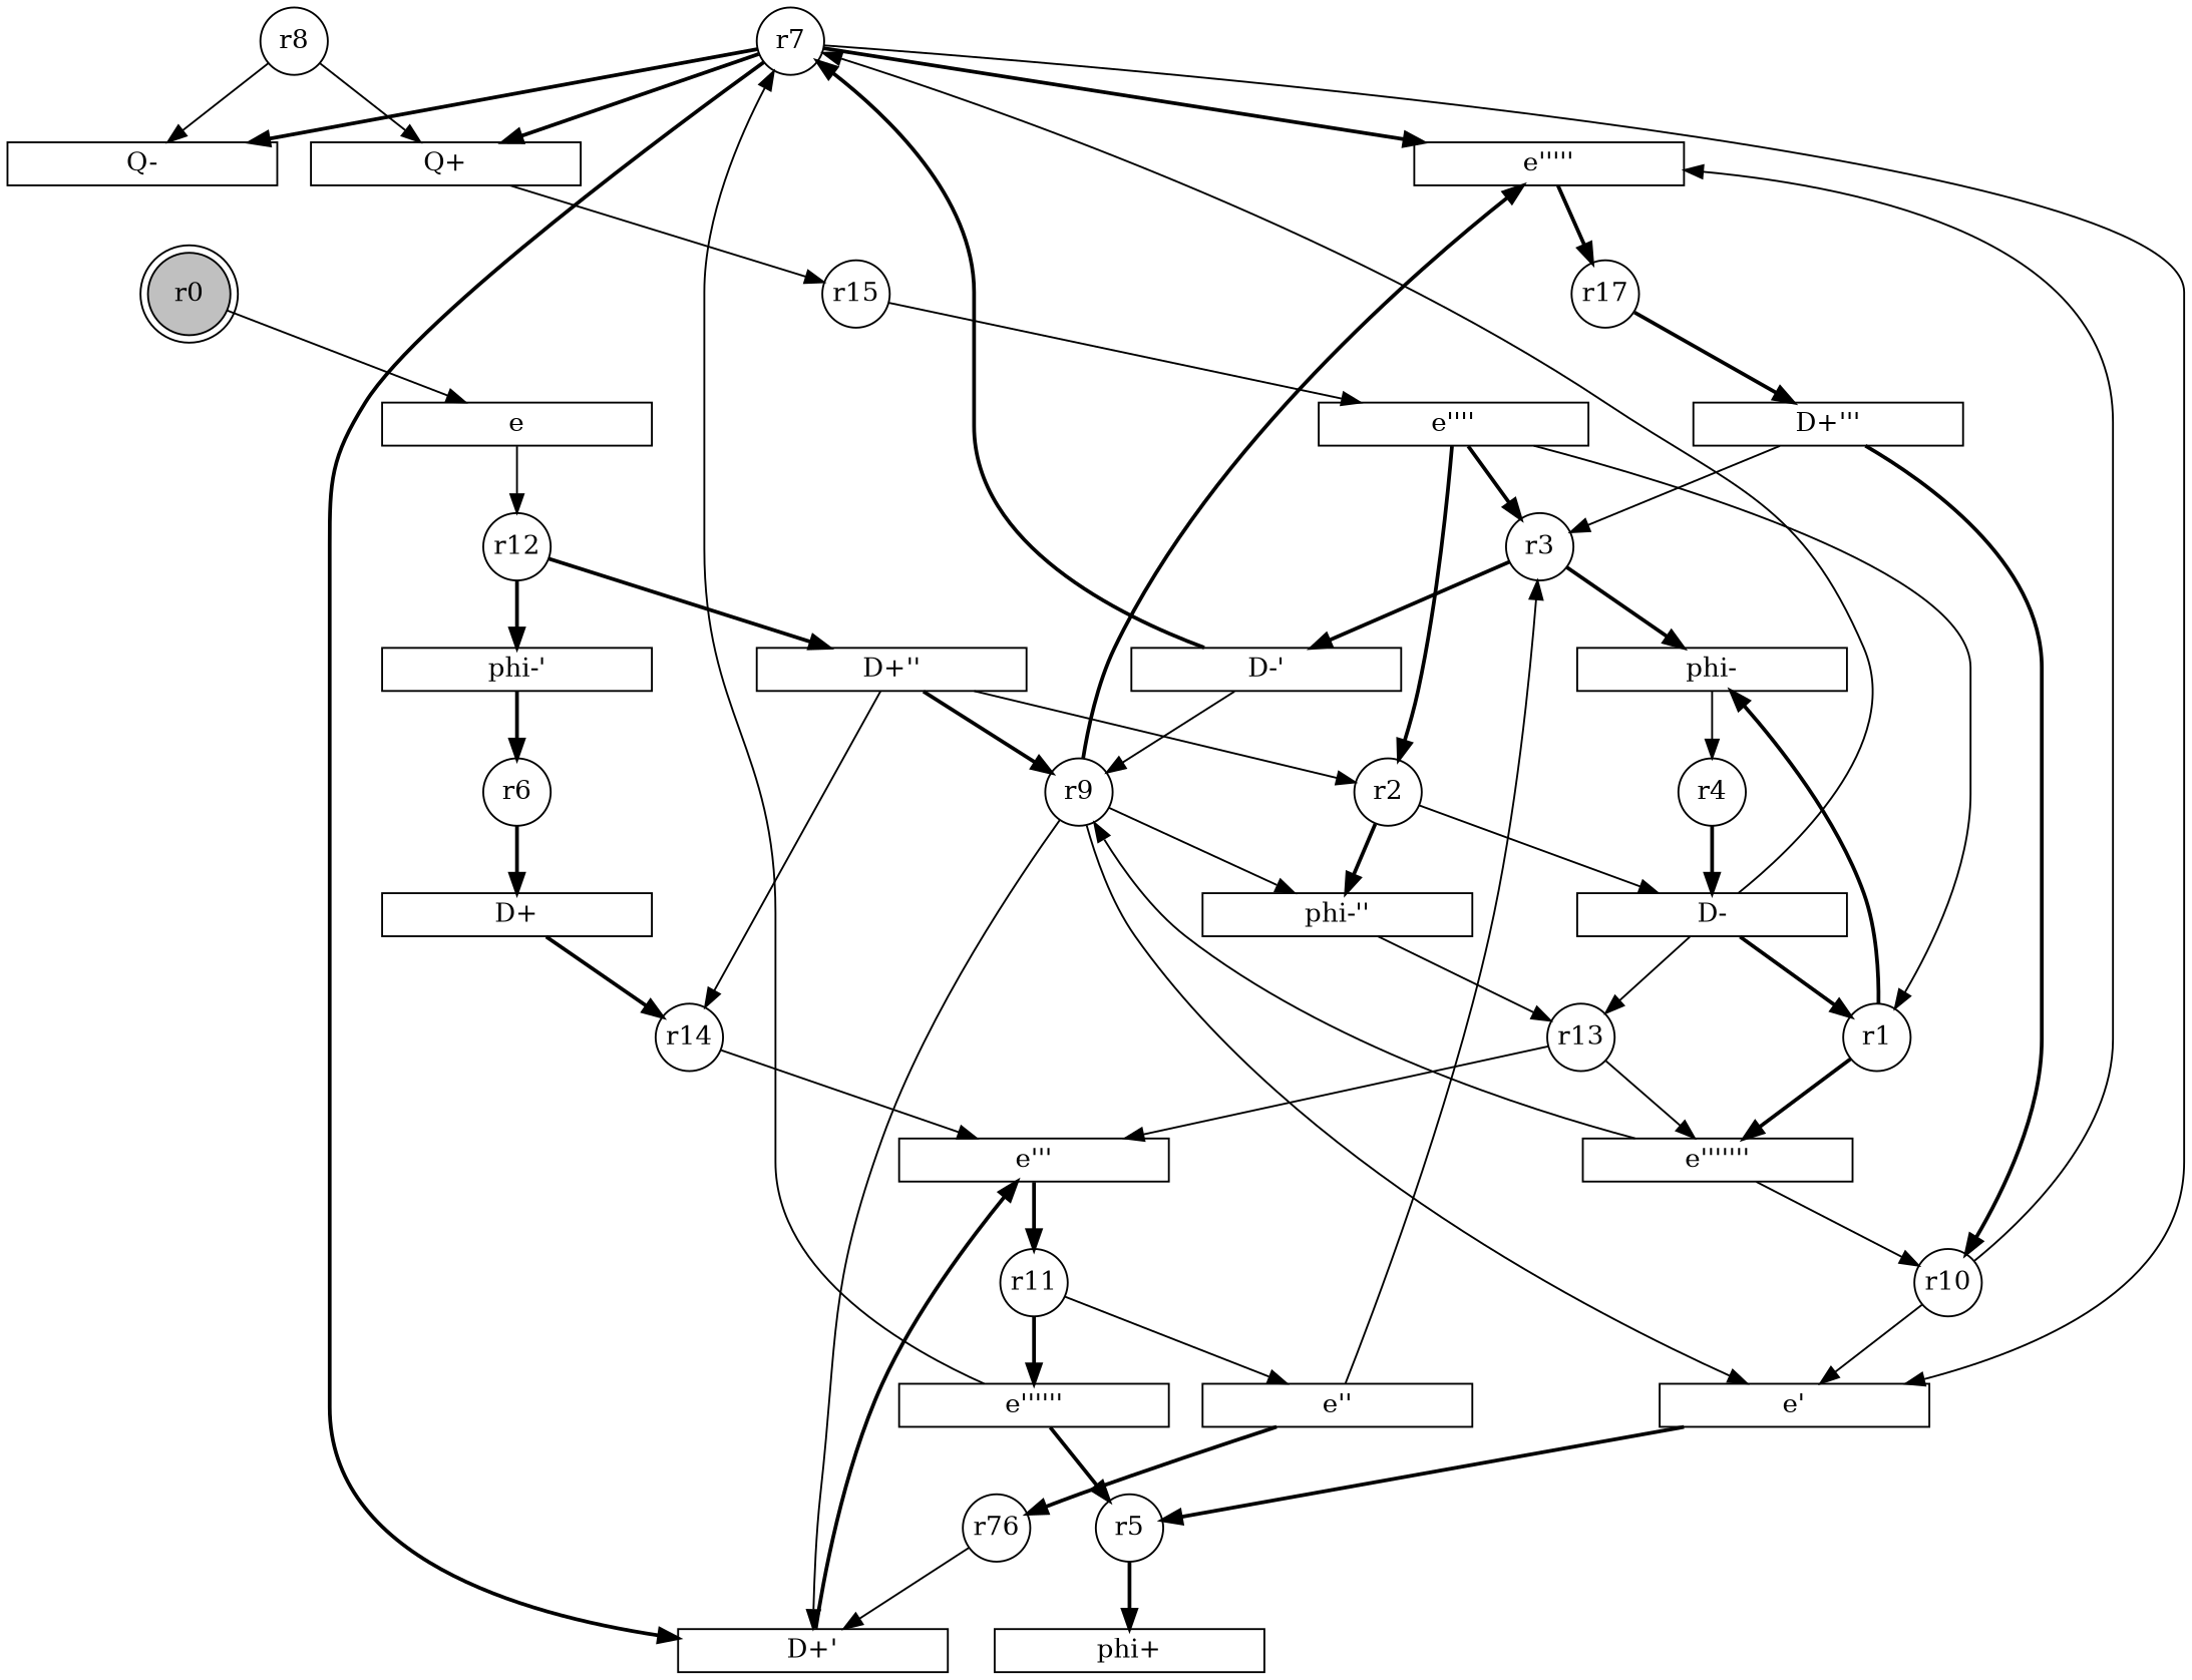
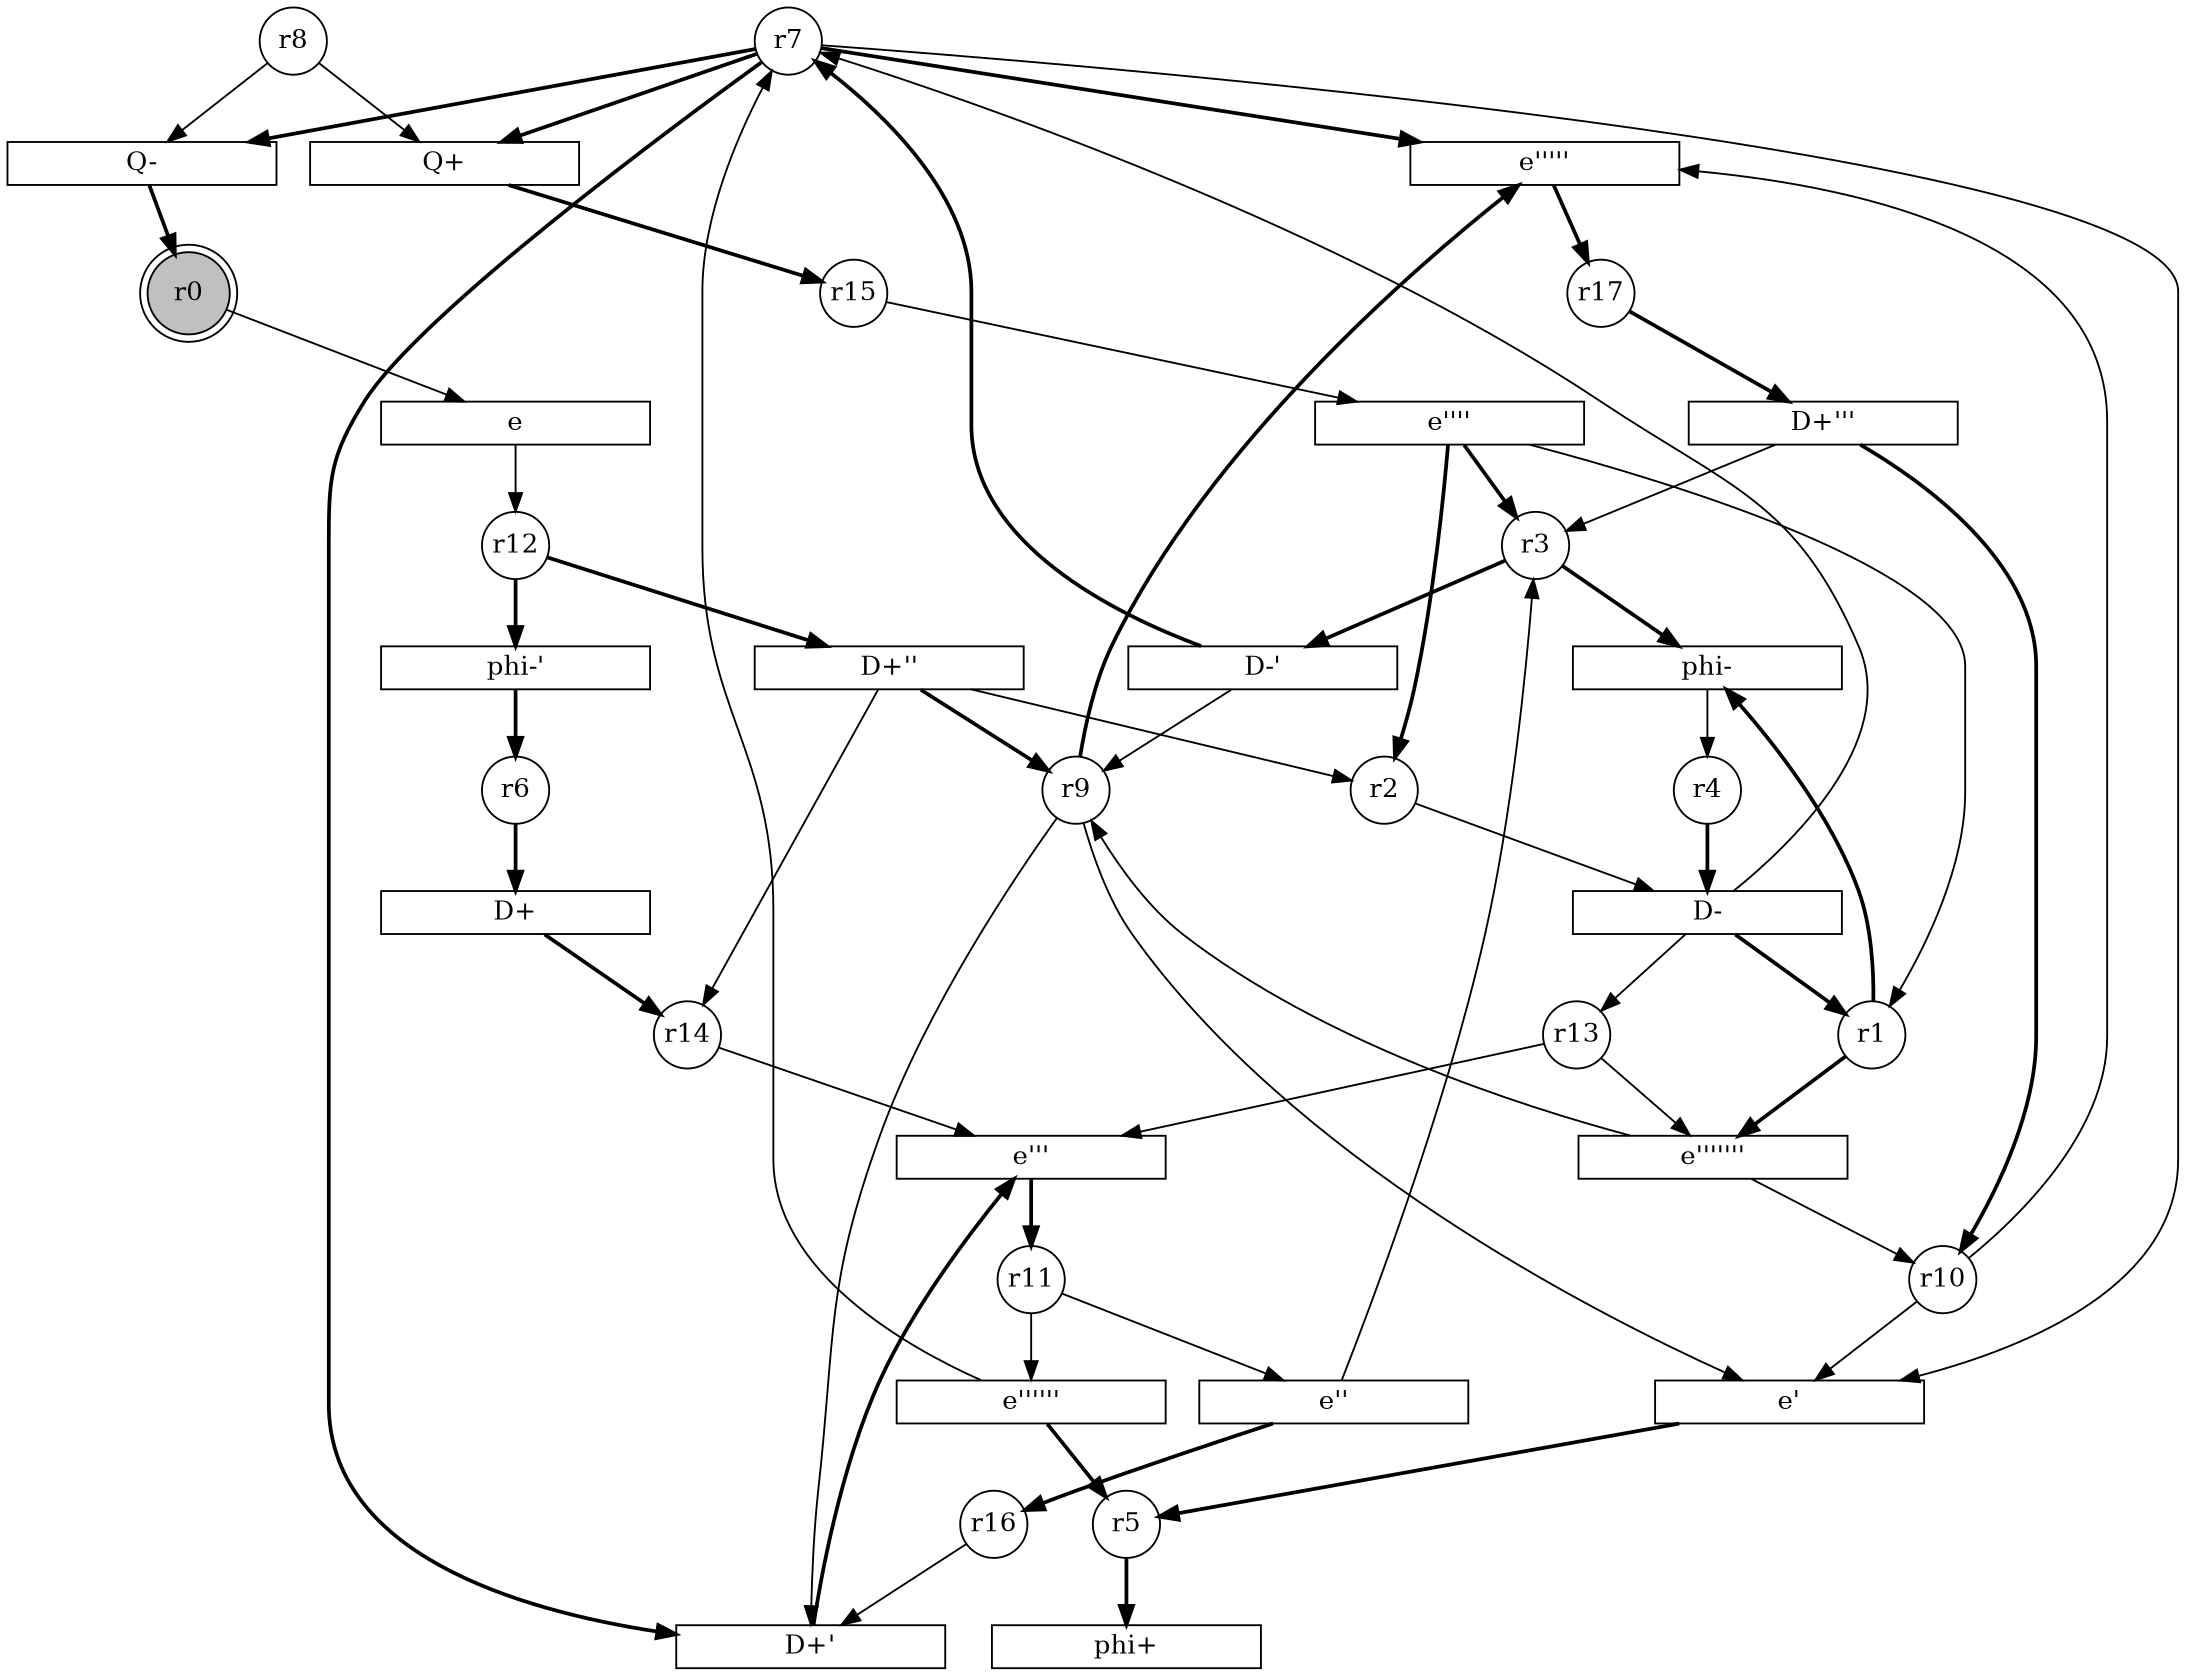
  digraph {
    node [shape=rect forcelabels=false]
    edge [style=bold]
    r7 [fixedsize=2 shape=circle forcelabels=""]
    r9 [fixedsize=2 shape=circle forcelabels=""]
    r10 [fixedsize=2 shape=circle forcelabels=""]
    r17 [fixedsize=2 shape=circle forcelabels=""]
    r5 [fixedsize=2 shape=circle forcelabels=""]
    r1 [fixedsize=2 shape=circle forcelabels=""]
    r13 [fixedsize=2 shape=circle forcelabels=""]
    r2 [fixedsize=2 shape=circle forcelabels=""]
    r3 [fixedsize=2 shape=circle forcelabels=""]
    r4 [fixedsize=2 shape=circle forcelabels=""]
    r8 [fixedsize=2 shape=circle forcelabels=""]
    r12 [fixedsize=2 shape=circle forcelabels=""]
    r14 [fixedsize=2 shape=circle forcelabels=""]
    r6 [fixedsize=2 shape=circle forcelabels=""]
    r11 [fixedsize=2 shape=circle forcelabels=""]
-   r16 [fixedsize=2 shape=circle label=r76 forcelabels=""]
+   r16 [fixedsize=2 shape=circle forcelabels=""]
    r15 [fixedsize=2 shape=circle forcelabels=""]
    r0 [color=black fillcolor=gray fixedsize=2 shape=doublecircle style=filled forcelabels=""]
    n19 [height=0.2 label="e'" width=2]
    n20 [height=0.2 label="e''" width=2]
    n21 [height=0.2 label="D-'" width=2]
    n22 [height=0.2 label="phi-'" width=2]
    n23 [height=0.2 label="e'''" width=2]
    n24 [height=0.2 label="e''''" width=2]
    n25 [height=0.2 label="e'''''" width=2]
    n26 [height=0.2 label="D+'" width=2]
-   n27 [height=0.2 label="phi-''" width=2]
    n28 [height=0.2 label="D+''" width=2]
    n29 [height=0.2 label="e''''''" width=2]
    n30 [height=0.2 label="e'''''''" width=2]
    n31 [height=0.2 label="D+'''" width=2]
    n32 [height=0.2 label=e width=2]
    n33 [height=0.2 label="phi-" width=2]
    n34 [height=0.2 label="D-" width=2]
    n35 [height=0.2 label="phi+" width=2]
    n36 [height=0.2 label="D+" width=2]
    n37 [height=0.2 label="Q-" width=2]
    n38 [height=0.2 label="Q+" width=2]
    subgraph sub_1 {
      r7
      r9
      r10
      r17
      r5
      r1
      r13
      r2
      r3
      r4
      r8
      r12
      r14
      r6
      r11
      r16
      r15
    }
    subgraph sub_2 {
      r0
    }
    subgraph sub_3 {
      n19
      n20
      n21
      n22
      n23
      n24
      n25
      n26
-     n27
      n28
      n29
      n30
      n31
      n32
      n33
      n34
      n35
      n36
      n37
      n38
    }
    r7 -> n19 [style=solid]
    r7 -> n25
    r7 -> n26
    r7 -> n37
    r7 -> n38
    r9 -> n19 [style=solid]
    r9 -> n25
    r9 -> n26 [style=solid]
-   r9 -> n27 [style=solid]
    r10 -> n19 [style=solid]
    r10 -> n25 [style=solid]
    r17 -> n31
    r5 -> n35
    r1 -> n30
    r1 -> n33
    r13 -> n23 [style=solid]
    r13 -> n30 [style=solid]
-   r2 -> n27
    r2 -> n34 [style=solid]
    r3 -> n21
    r3 -> n33
    r4 -> n34
    r8 -> n37 [style=solid]
    r8 -> n38 [style=solid]
    r12 -> n22
    r12 -> n28
    r14 -> n23 [style=solid]
    r6 -> n36
    r11 -> n20 [style=solid]
-   r11 -> n29
+   r11 -> n29 [style=solid]
    r16 -> n26 [style=solid]
    r15 -> n24 [style=solid]
    r0 -> n32 [style=solid]
    n19 -> r5
    n20 -> r3 [style=solid]
    n20 -> r16
    n21 -> r7
    n21 -> r9 [style=solid]
    n22 -> r6
    n23 -> r11
    n24 -> r1 [style=solid]
    n24 -> r2
    n24 -> r3
    n25 -> r17
    n26 -> n23
-   n27 -> r13 [style=solid]
    n28 -> r9
    n28 -> r2 [style=solid]
    n28 -> r14 [style=solid]
    n29 -> r7 [style=solid]
    n29 -> r5
    n30 -> r9 [style=solid]
    n30 -> r10 [style=solid]
    n31 -> r10
    n31 -> r3 [style=solid]
    n32 -> r12 [style=solid]
    n33 -> r4 [style=solid]
    n34 -> r7 [style=solid]
    n34 -> r1
    n34 -> r13 [style=solid]
    n36 -> r14
-   n38 -> r15 [style=solid]
+   n37 -> r0
+   n38 -> r15
  }
